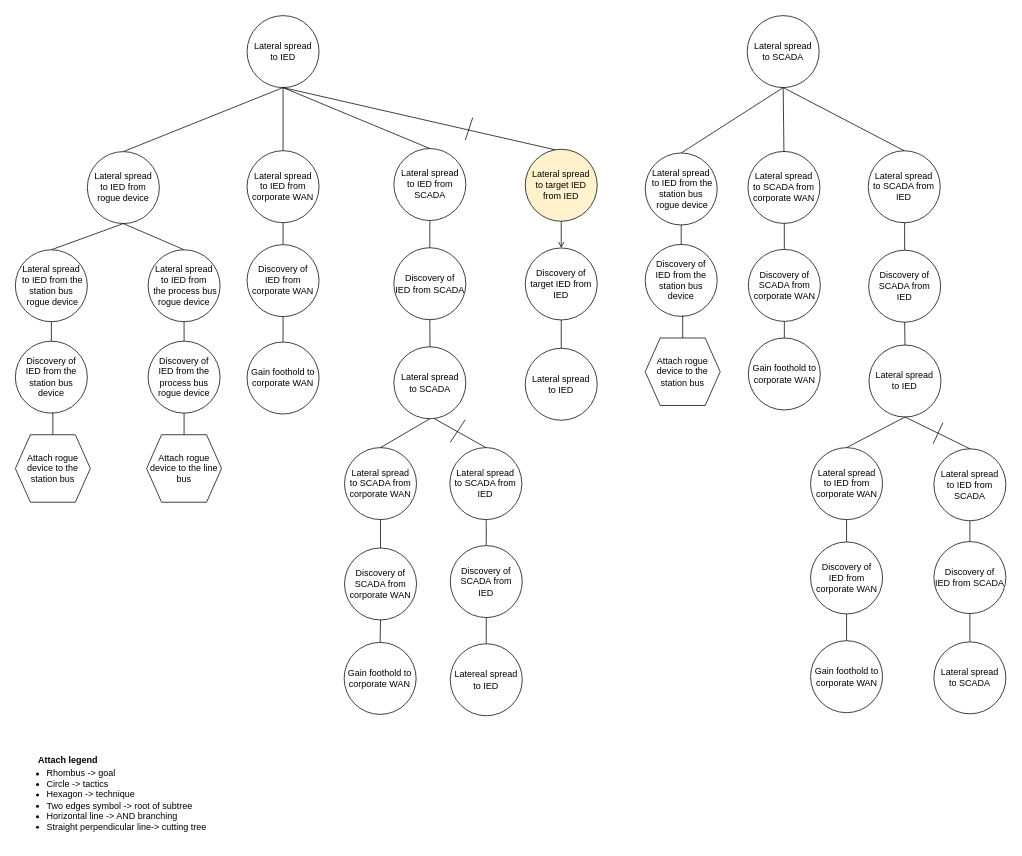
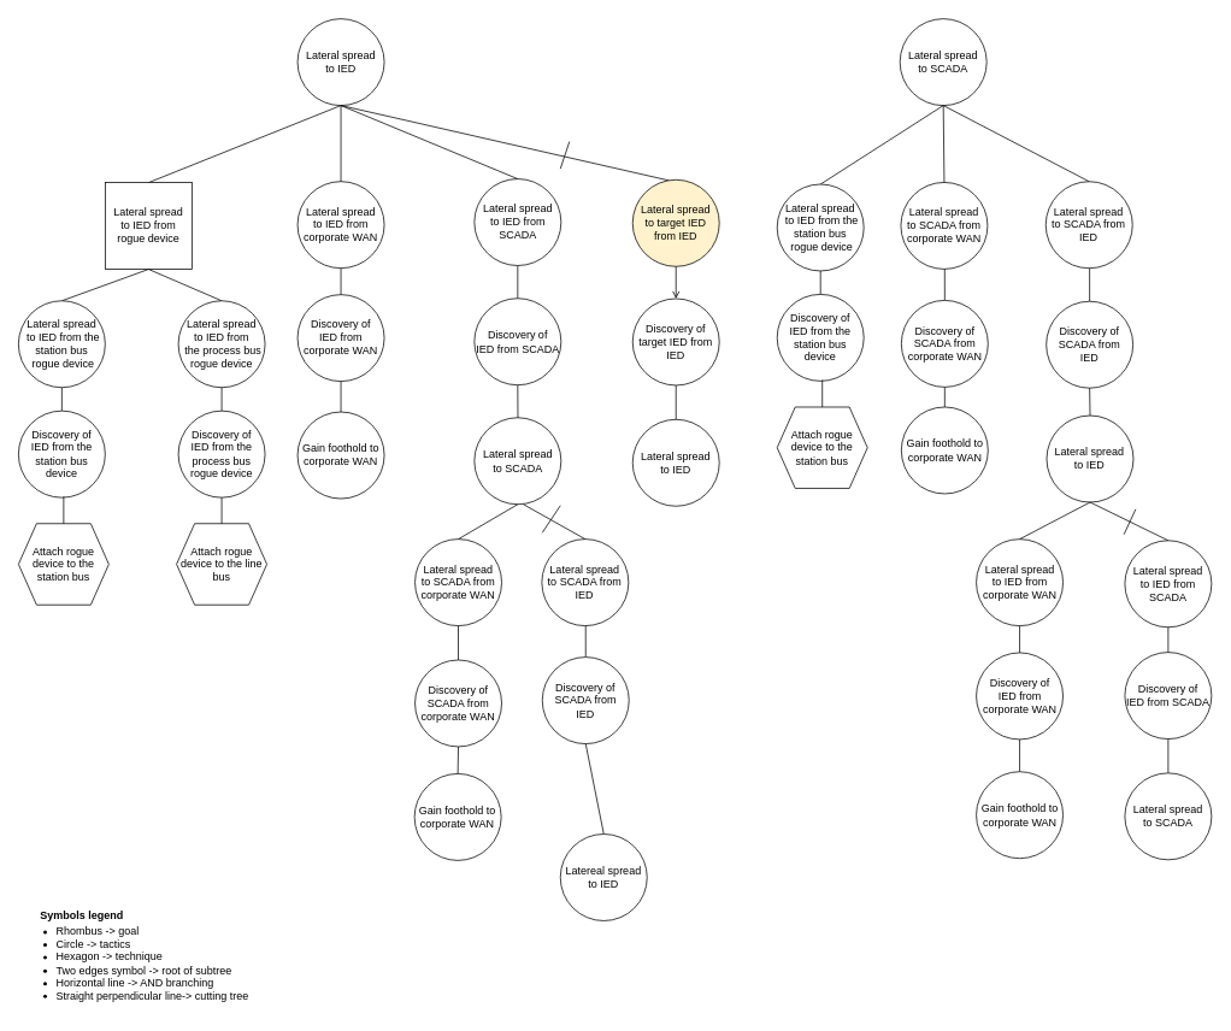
  <mxCell id="0" />
  <mxCell id="1" parent="0" />
- <mxCell id="2" value="&lt;font style=&quot;font-size: 12px&quot;&gt;Attach legend&lt;/font&gt;" style="text;strokeColor=none;fillColor=none;html=1;fontSize=24;fontStyle=1;verticalAlign=middle;align=center;" parent="1" vertex="1"><mxGeometry x="40" y="989" width="100" height="40" as="geometry" /></mxCell>
+ <mxCell id="2" value="&lt;font style=&quot;font-size: 12px&quot;&gt;Symbols legend&lt;/font&gt;" style="text;strokeColor=none;fillColor=none;html=1;fontSize=24;fontStyle=1;verticalAlign=middle;align=center;" parent="1" vertex="1"><mxGeometry x="40" y="989" width="100" height="40" as="geometry" /></mxCell>
  <mxCell id="3" value="&lt;ul&gt;&lt;li&gt;&lt;span&gt;Rhombus -&amp;gt; goal&lt;/span&gt;&lt;/li&gt;&lt;li&gt;&lt;span&gt;Circle -&amp;gt; tactics&lt;/span&gt;&lt;br&gt;&lt;/li&gt;&lt;li&gt;Hexagon -&amp;gt; technique&lt;/li&gt;&lt;li&gt;Two edges symbol -&amp;gt; root of subtree&lt;/li&gt;&lt;li&gt;Horizontal line -&amp;gt; AND branching&lt;/li&gt;&lt;li&gt;Straight perpendicular line-&amp;gt; cutting tree&lt;/li&gt;&lt;/ul&gt;" style="text;strokeColor=none;fillColor=none;html=1;whiteSpace=wrap;verticalAlign=middle;overflow=hidden;fontSize=12;" parent="1" vertex="1"><mxGeometry x="20" y="1009" width="260" height="110" as="geometry" /></mxCell>
  <mxCell id="4" value="" style="endArrow=none;html=1;rounded=0;exitX=0.5;exitY=0;exitDx=0;exitDy=0;" parent="1" source="6" target="5" edge="1"><mxGeometry width="50" height="50" relative="1" as="geometry"><mxPoint x="377.5" y="329.02" as="sourcePoint" /><mxPoint x="377.5" y="289.02" as="targetPoint" /><Array as="points" /></mxGeometry></mxCell>
  <mxCell id="5" value="Lateral spread&lt;br&gt;to IED from corporate WAN" style="ellipse;whiteSpace=wrap;html=1;aspect=fixed;" parent="1" vertex="1"><mxGeometry x="329" y="200.17" width="96" height="96" as="geometry" /></mxCell>
  <mxCell id="6" value="Discovery of &lt;br&gt;IED from corporate WAN" style="ellipse;whiteSpace=wrap;html=1;aspect=fixed;" parent="1" vertex="1"><mxGeometry x="329" y="325.46" width="96" height="96" as="geometry" /></mxCell>
  <mxCell id="7" value="" style="endArrow=none;html=1;rounded=0;entryX=0.5;entryY=1;entryDx=0;entryDy=0;" parent="1" source="8" target="6" edge="1"><mxGeometry width="50" height="50" relative="1" as="geometry"><mxPoint x="320" y="448.64" as="sourcePoint" /><mxPoint x="274.88" y="426.9" as="targetPoint" /><Array as="points" /></mxGeometry></mxCell>
  <mxCell id="8" value="Gain foothold to corporate WAN" style="ellipse;whiteSpace=wrap;html=1;aspect=fixed;" parent="1" vertex="1"><mxGeometry x="329" y="455.35" width="96" height="96" as="geometry" /></mxCell>
  <mxCell id="9" value="" style="endArrow=none;html=1;rounded=0;exitX=0.5;exitY=1;exitDx=0;exitDy=0;entryX=0.5;entryY=0;entryDx=0;entryDy=0;" parent="1" source="10" target="5" edge="1"><mxGeometry width="50" height="50" relative="1" as="geometry"><mxPoint x="421" y="107.5" as="sourcePoint" /><mxPoint x="419.5" y="138.56" as="targetPoint" /></mxGeometry></mxCell>
  <mxCell id="10" value="Lateral spread&lt;br&gt;to IED" style="ellipse;whiteSpace=wrap;html=1;aspect=fixed;" parent="1" vertex="1"><mxGeometry x="329" y="20.02" width="96" height="96" as="geometry" /></mxCell>
  <mxCell id="11" value="" style="endArrow=none;html=1;rounded=0;exitX=0.5;exitY=0;exitDx=0;exitDy=0;" parent="1" source="13" target="12" edge="1"><mxGeometry width="50" height="50" relative="1" as="geometry"><mxPoint x="573.26" y="324.14" as="sourcePoint" /><mxPoint x="573.26" y="284.14" as="targetPoint" /><Array as="points" /></mxGeometry></mxCell>
  <mxCell id="12" value="Lateral spread&lt;br&gt;to IED from SCADA" style="ellipse;whiteSpace=wrap;html=1;aspect=fixed;" parent="1" vertex="1"><mxGeometry x="524.76" y="197.29" width="96" height="96" as="geometry" /></mxCell>
  <mxCell id="13" value="Discovery of &lt;br&gt;IED from SCADA" style="ellipse;whiteSpace=wrap;html=1;aspect=fixed;" parent="1" vertex="1"><mxGeometry x="524.76" y="329.58" width="96" height="96" as="geometry" /></mxCell>
  <mxCell id="14" value="" style="endArrow=none;html=1;rounded=0;entryX=0.5;entryY=1;entryDx=0;entryDy=0;" parent="1" target="13" edge="1"><mxGeometry width="50" height="50" relative="1" as="geometry"><mxPoint x="573" y="471.95" as="sourcePoint" /><mxPoint x="412.76" y="748.85" as="targetPoint" /><Array as="points" /></mxGeometry></mxCell>
  <mxCell id="15" value="" style="endArrow=none;html=1;rounded=0;entryX=0.5;entryY=0;entryDx=0;entryDy=0;exitX=0.5;exitY=1;exitDx=0;exitDy=0;" parent="1" source="10" target="12" edge="1"><mxGeometry width="50" height="50" relative="1" as="geometry"><mxPoint x="479" y="181.95" as="sourcePoint" /><mxPoint x="595.26" y="172.56" as="targetPoint" /></mxGeometry></mxCell>
  <mxCell id="16" value="" style="endArrow=none;html=1;rounded=0;" parent="1" source="18" edge="1"><mxGeometry width="50" height="50" relative="1" as="geometry"><mxPoint x="506.97" y="731.18" as="sourcePoint" /><mxPoint x="506.97" y="691.18" as="targetPoint" /><Array as="points" /></mxGeometry></mxCell>
  <mxCell id="17" value="Lateral spread&lt;br&gt;to SCADA from corporate WAN" style="ellipse;whiteSpace=wrap;html=1;aspect=fixed;" parent="1" vertex="1"><mxGeometry x="459" y="596.15" width="96" height="96" as="geometry" /></mxCell>
  <mxCell id="18" value="Discovery of &lt;br&gt;SCADA from corporate WAN" style="ellipse;whiteSpace=wrap;html=1;aspect=fixed;" parent="1" vertex="1"><mxGeometry x="459" y="730.01" width="96" height="96" as="geometry" /></mxCell>
  <mxCell id="19" value="" style="endArrow=none;html=1;rounded=0;entryX=0.5;entryY=1;entryDx=0;entryDy=0;exitX=0.5;exitY=0;exitDx=0;exitDy=0;" parent="1" source="20" target="18" edge="1"><mxGeometry width="50" height="50" relative="1" as="geometry"><mxPoint x="504.22" y="857.06" as="sourcePoint" /><mxPoint x="401.97" y="829.06" as="targetPoint" /><Array as="points" /></mxGeometry></mxCell>
  <mxCell id="20" value="Gain foothold to corporate WAN" style="ellipse;whiteSpace=wrap;html=1;aspect=fixed;" parent="1" vertex="1"><mxGeometry x="458.47" y="855.95" width="96" height="96" as="geometry" /></mxCell>
  <mxCell id="21" value="" style="endArrow=none;html=1;rounded=0;" parent="1" source="23" edge="1"><mxGeometry width="50" height="50" relative="1" as="geometry"><mxPoint x="1045.5" y="332.99" as="sourcePoint" /><mxPoint x="1045.5" y="292.99" as="targetPoint" /><Array as="points" /></mxGeometry></mxCell>
  <mxCell id="22" value="Lateral spread&lt;br&gt;to SCADA from corporate WAN" style="ellipse;whiteSpace=wrap;html=1;aspect=fixed;" parent="1" vertex="1"><mxGeometry x="997" y="201.15" width="96" height="96" as="geometry" /></mxCell>
  <mxCell id="23" value="Discovery of &lt;br&gt;SCADA from corporate WAN" style="ellipse;whiteSpace=wrap;html=1;aspect=fixed;" parent="1" vertex="1"><mxGeometry x="997.53" y="331.82" width="96" height="96" as="geometry" /></mxCell>
  <mxCell id="24" value="" style="endArrow=none;html=1;rounded=0;entryX=0.5;entryY=1;entryDx=0;entryDy=0;exitX=0.5;exitY=0;exitDx=0;exitDy=0;" parent="1" source="25" target="23" edge="1"><mxGeometry width="50" height="50" relative="1" as="geometry"><mxPoint x="1042.75" y="458.87" as="sourcePoint" /><mxPoint x="940.5" y="430.87" as="targetPoint" /><Array as="points" /></mxGeometry></mxCell>
  <mxCell id="25" value="Gain foothold to corporate WAN" style="ellipse;whiteSpace=wrap;html=1;aspect=fixed;" parent="1" vertex="1"><mxGeometry x="997.53" y="449.95" width="96" height="96" as="geometry" /></mxCell>
  <mxCell id="26" value="Lateral spread&lt;br&gt;to SCADA" style="ellipse;whiteSpace=wrap;html=1;aspect=fixed;" parent="1" vertex="1"><mxGeometry x="996" y="20.02" width="96" height="96" as="geometry" /></mxCell>
  <mxCell id="27" value="" style="endArrow=none;html=1;rounded=0;entryX=0.5;entryY=0;entryDx=0;entryDy=0;exitX=0.5;exitY=1;exitDx=0;exitDy=0;" parent="1" source="26" target="22" edge="1"><mxGeometry width="50" height="50" relative="1" as="geometry"><mxPoint x="1076.53" y="140.31" as="sourcePoint" /><mxPoint x="1054.53" y="30.31" as="targetPoint" /></mxGeometry></mxCell>
  <mxCell id="28" value="" style="endArrow=none;html=1;rounded=0;" parent="1" source="30" edge="1"><mxGeometry width="50" height="50" relative="1" as="geometry"><mxPoint x="1205.97" y="315.08" as="sourcePoint" /><mxPoint x="1205.97" y="275.08" as="targetPoint" /><Array as="points" /></mxGeometry></mxCell>
  <mxCell id="29" value="Lateral spread&lt;br&gt;to SCADA from IED" style="ellipse;whiteSpace=wrap;html=1;aspect=fixed;" parent="1" vertex="1"><mxGeometry x="1157.47" y="200.24" width="96" height="96" as="geometry" /></mxCell>
  <mxCell id="30" value="Discovery of &lt;br&gt;SCADA from &lt;br&gt;IED" style="ellipse;whiteSpace=wrap;html=1;aspect=fixed;" parent="1" vertex="1"><mxGeometry x="1158" y="332.91" width="96" height="96" as="geometry" /></mxCell>
  <mxCell id="31" value="" style="endArrow=none;html=1;rounded=0;entryX=0.5;entryY=0;entryDx=0;entryDy=0;exitX=0.5;exitY=1;exitDx=0;exitDy=0;" parent="1" source="26" target="29" edge="1"><mxGeometry width="50" height="50" relative="1" as="geometry"><mxPoint x="1194.53" y="113.77" as="sourcePoint" /><mxPoint x="1204.53" y="27.31" as="targetPoint" /></mxGeometry></mxCell>
  <mxCell id="32" value="" style="endArrow=none;html=1;rounded=0;entryX=0.5;entryY=1;entryDx=0;entryDy=0;" parent="1" source="46" target="30" edge="1"><mxGeometry width="50" height="50" relative="1" as="geometry"><mxPoint x="1167" y="439" as="sourcePoint" /><mxPoint x="1247" y="424.76" as="targetPoint" /><Array as="points" /></mxGeometry></mxCell>
  <mxCell id="33" value="Discovery of &lt;br&gt;IED from corporate WAN" style="ellipse;whiteSpace=wrap;html=1;aspect=fixed;" parent="1" vertex="1"><mxGeometry x="1080.53" y="721.97" width="96" height="96" as="geometry" /></mxCell>
  <mxCell id="34" value="" style="endArrow=none;html=1;rounded=0;entryX=0.5;entryY=1;entryDx=0;entryDy=0;exitX=0.5;exitY=0;exitDx=0;exitDy=0;" parent="1" source="35" target="33" edge="1"><mxGeometry width="50" height="50" relative="1" as="geometry"><mxPoint x="1127.22" y="853.79" as="sourcePoint" /><mxPoint x="1024.97" y="825.79" as="targetPoint" /><Array as="points" /></mxGeometry></mxCell>
  <mxCell id="35" value="Gain foothold to corporate WAN" style="ellipse;whiteSpace=wrap;html=1;aspect=fixed;" parent="1" vertex="1"><mxGeometry x="1080.53" y="853.69" width="96" height="96" as="geometry" /></mxCell>
  <mxCell id="36" value="Lateral spread to&amp;nbsp;IED from corporate WAN" style="ellipse;whiteSpace=wrap;html=1;aspect=fixed;" parent="1" vertex="1"><mxGeometry x="1080.53" y="596.2" width="96" height="96" as="geometry" /></mxCell>
  <mxCell id="37" value="" style="endArrow=none;html=1;rounded=0;entryX=0.5;entryY=1;entryDx=0;entryDy=0;exitX=0.5;exitY=0;exitDx=0;exitDy=0;" parent="1" source="33" target="36" edge="1"><mxGeometry width="50" height="50" relative="1" as="geometry"><mxPoint x="1138.53" y="597.84" as="sourcePoint" /><mxPoint x="1138.53" y="568.26" as="targetPoint" /><Array as="points" /></mxGeometry></mxCell>
  <mxCell id="38" value="Lateral spread&lt;br&gt;to SCADA" style="ellipse;whiteSpace=wrap;html=1;aspect=fixed;" parent="1" vertex="1"><mxGeometry x="524.76" y="461.68" width="96" height="96" as="geometry" /></mxCell>
  <mxCell id="39" value="" style="endArrow=none;html=1;rounded=0;entryX=0.5;entryY=1;entryDx=0;entryDy=0;exitX=0.5;exitY=0;exitDx=0;exitDy=0;" parent="1" source="17" target="38" edge="1"><mxGeometry width="50" height="50" relative="1" as="geometry"><mxPoint x="516.53" y="769.03" as="sourcePoint" /><mxPoint x="507" y="557.68" as="targetPoint" /><Array as="points" /></mxGeometry></mxCell>
  <mxCell id="40" value="" style="endArrow=none;html=1;rounded=0;" parent="1" source="42" edge="1"><mxGeometry width="50" height="50" relative="1" as="geometry"><mxPoint x="647.97" y="727.99" as="sourcePoint" /><mxPoint x="647.97" y="687.99" as="targetPoint" /><Array as="points" /></mxGeometry></mxCell>
  <mxCell id="41" value="Lateral spread&lt;br&gt;to SCADA from IED" style="ellipse;whiteSpace=wrap;html=1;aspect=fixed;" parent="1" vertex="1"><mxGeometry x="599.47" y="596.15" width="96" height="96" as="geometry" /></mxCell>
  <mxCell id="42" value="Discovery of &lt;br&gt;SCADA from &lt;br&gt;IED" style="ellipse;whiteSpace=wrap;html=1;aspect=fixed;" parent="1" vertex="1"><mxGeometry x="600" y="726.82" width="96" height="96" as="geometry" /></mxCell>
  <mxCell id="43" value="" style="endArrow=none;html=1;rounded=0;entryX=0.5;entryY=0;entryDx=0;entryDy=0;exitX=0.5;exitY=1;exitDx=0;exitDy=0;" parent="1" target="41" edge="1"><mxGeometry width="50" height="50" relative="1" as="geometry"><mxPoint x="579" y="557.68" as="sourcePoint" /><mxPoint x="659" y="474.97" as="targetPoint" /></mxGeometry></mxCell>
  <mxCell id="44" value="" style="endArrow=none;html=1;rounded=0;entryX=0.5;entryY=1;entryDx=0;entryDy=0;exitX=0.5;exitY=0;exitDx=0;exitDy=0;" parent="1" source="45" target="42" edge="1"><mxGeometry width="50" height="50" relative="1" as="geometry"><mxPoint x="609" y="847.67" as="sourcePoint" /><mxPoint x="689" y="837.67" as="targetPoint" /><Array as="points" /></mxGeometry></mxCell>
- <mxCell id="45" value="Latereal spread to&amp;nbsp;IED" style="ellipse;whiteSpace=wrap;html=1;aspect=fixed;" parent="1" vertex="1"><mxGeometry x="600" y="857.76" width="96" height="96" as="geometry" /></mxCell>
+ <mxCell id="45" value="Latereal spread to&amp;nbsp;IED" style="ellipse;whiteSpace=wrap;html=1;aspect=fixed;" parent="1" vertex="1"><mxGeometry x="620" y="922.76" width="96" height="96" as="geometry" /></mxCell>
  <mxCell id="46" value="Lateral spread to&amp;nbsp;IED" style="ellipse;whiteSpace=wrap;html=1;aspect=fixed;" parent="1" vertex="1"><mxGeometry x="1158.47" y="459.35" width="96" height="96" as="geometry" /></mxCell>
  <mxCell id="47" value="" style="endArrow=none;html=1;rounded=0;entryX=0.5;entryY=1;entryDx=0;entryDy=0;exitX=0.5;exitY=0;exitDx=0;exitDy=0;" parent="1" source="36" target="46" edge="1"><mxGeometry width="50" height="50" relative="1" as="geometry"><mxPoint x="715" y="603.2" as="sourcePoint" /><mxPoint x="780.76" y="564.73" as="targetPoint" /><Array as="points" /></mxGeometry></mxCell>
  <mxCell id="48" value="Discovery of&lt;br&gt;IED from SCADA" style="ellipse;whiteSpace=wrap;html=1;aspect=fixed;" parent="1" vertex="1"><mxGeometry x="1245" y="721.49" width="96" height="96" as="geometry" /></mxCell>
  <mxCell id="49" value="" style="endArrow=none;html=1;rounded=0;entryX=0.5;entryY=1;entryDx=0;entryDy=0;exitX=0.5;exitY=0;exitDx=0;exitDy=0;" parent="1" source="50" target="48" edge="1"><mxGeometry width="50" height="50" relative="1" as="geometry"><mxPoint x="1291.69" y="853.31" as="sourcePoint" /><mxPoint x="1189.44" y="825.31" as="targetPoint" /><Array as="points" /></mxGeometry></mxCell>
  <mxCell id="50" value="Lateral spread&lt;br&gt;to SCADA" style="ellipse;whiteSpace=wrap;html=1;aspect=fixed;" parent="1" vertex="1"><mxGeometry x="1245" y="855.21" width="96" height="96" as="geometry" /></mxCell>
  <mxCell id="51" value="Lateral spread&lt;br&gt;to IED from SCADA" style="ellipse;whiteSpace=wrap;html=1;aspect=fixed;" parent="1" vertex="1"><mxGeometry x="1245" y="597.72" width="96" height="96" as="geometry" /></mxCell>
  <mxCell id="52" value="" style="endArrow=none;html=1;rounded=0;entryX=0.5;entryY=1;entryDx=0;entryDy=0;exitX=0.5;exitY=0;exitDx=0;exitDy=0;" parent="1" source="48" target="51" edge="1"><mxGeometry width="50" height="50" relative="1" as="geometry"><mxPoint x="1303" y="597.36" as="sourcePoint" /><mxPoint x="1303" y="567.78" as="targetPoint" /><Array as="points" /></mxGeometry></mxCell>
  <mxCell id="53" value="" style="endArrow=none;html=1;rounded=0;entryX=0.5;entryY=1;entryDx=0;entryDy=0;exitX=0.5;exitY=0;exitDx=0;exitDy=0;" parent="1" source="51" target="46" edge="1"><mxGeometry width="50" height="50" relative="1" as="geometry"><mxPoint x="1134.53" y="603.2" as="sourcePoint" /><mxPoint x="1215" y="545" as="targetPoint" /><Array as="points" /></mxGeometry></mxCell>
  <mxCell id="54" value="" style="endArrow=none;html=1;rounded=0;" parent="1" edge="1"><mxGeometry width="50" height="50" relative="1" as="geometry"><mxPoint x="600" y="589" as="sourcePoint" /><mxPoint x="620" y="559" as="targetPoint" /></mxGeometry></mxCell>
  <mxCell id="55" value="" style="endArrow=none;html=1;rounded=0;exitX=0.5;exitY=1;exitDx=0;exitDy=0;" parent="1" source="10" edge="1"><mxGeometry width="50" height="50" relative="1" as="geometry"><mxPoint x="477" y="127.95" as="sourcePoint" /><mxPoint x="740" y="199" as="targetPoint" /></mxGeometry></mxCell>
  <mxCell id="56" value="Lateral spread&lt;br&gt;to target IED from IED" style="ellipse;whiteSpace=wrap;html=1;aspect=fixed;fillColor=#fff2cc;" parent="1" vertex="1"><mxGeometry x="700" y="198.29" width="96" height="96" as="geometry" /></mxCell>
  <mxCell id="57" value="" style="endArrow=open;html=1;rounded=0;exitX=0.5;exitY=1;exitDx=0;exitDy=0;" parent="1" source="56" target="58" edge="1"><mxGeometry width="50" height="50" relative="1" as="geometry"><mxPoint x="592.76" y="340.58" as="sourcePoint" /><mxPoint x="690" y="329" as="targetPoint" /><Array as="points" /></mxGeometry></mxCell>
  <mxCell id="58" value="Discovery of target IED from IED" style="ellipse;whiteSpace=wrap;html=1;aspect=fixed;" parent="1" vertex="1"><mxGeometry x="700" y="329.91" width="96" height="96" as="geometry" /></mxCell>
  <mxCell id="59" value="Lateral spread&lt;br&gt;to IED" style="ellipse;whiteSpace=wrap;html=1;aspect=fixed;" parent="1" vertex="1"><mxGeometry x="700" y="463.68" width="96" height="96" as="geometry" /></mxCell>
  <mxCell id="60" value="" style="endArrow=none;html=1;rounded=0;exitX=0.5;exitY=1;exitDx=0;exitDy=0;" parent="1" source="58" target="59" edge="1"><mxGeometry width="50" height="50" relative="1" as="geometry"><mxPoint x="670" y="449" as="sourcePoint" /><mxPoint x="758" y="337.91" as="targetPoint" /><Array as="points" /></mxGeometry></mxCell>
  <mxCell id="61" value="" style="endArrow=none;html=1;rounded=0;" parent="1" edge="1"><mxGeometry width="50" height="50" relative="1" as="geometry"><mxPoint x="620" y="186" as="sourcePoint" /><mxPoint x="630" y="156" as="targetPoint" /></mxGeometry></mxCell>
  <mxCell id="62" value="" style="endArrow=none;html=1;rounded=0;" parent="1" edge="1"><mxGeometry width="50" height="50" relative="1" as="geometry"><mxPoint x="1244" y="591" as="sourcePoint" /><mxPoint x="1257" y="563" as="targetPoint" /></mxGeometry></mxCell>
  <mxCell id="63" value="" style="endArrow=none;html=1;rounded=0;entryX=0.5;entryY=0;entryDx=0;entryDy=0;exitX=0.5;exitY=1;exitDx=0;exitDy=0;" parent="1" source="10" target="64" edge="1"><mxGeometry width="50" height="50" relative="1" as="geometry"><mxPoint x="370" y="118" as="sourcePoint" /><mxPoint x="146" y="203" as="targetPoint" /></mxGeometry></mxCell>
- <mxCell id="64" value="Lateral spread &lt;br&gt;to IED from rogue device" style="ellipse;whiteSpace=wrap;html=1;aspect=fixed;" parent="1" vertex="1"><mxGeometry x="116" y="201.37" width="96" height="96" as="geometry" /></mxCell>
+ <mxCell id="64" value="Lateral spread &lt;br&gt;to IED from rogue device" style="whiteSpace=wrap;html=1;aspect=fixed;rounded=0;" parent="1" vertex="1"><mxGeometry x="116" y="201.37" width="96" height="96" as="geometry" /></mxCell>
  <mxCell id="65" value="" style="endArrow=none;html=1;rounded=0;exitX=0.5;exitY=0;exitDx=0;exitDy=0;entryX=0.5;entryY=1;entryDx=0;entryDy=0;" parent="1" source="66" target="64" edge="1"><mxGeometry width="50" height="50" relative="1" as="geometry"><mxPoint x="68.5" y="335.85" as="sourcePoint" /><mxPoint x="68" y="303" as="targetPoint" /><Array as="points" /></mxGeometry></mxCell>
  <mxCell id="66" value="Lateral spread&lt;br&gt;&amp;nbsp;to IED from the station bus&lt;br&gt;&amp;nbsp;rogue device" style="ellipse;whiteSpace=wrap;html=1;aspect=fixed;" parent="1" vertex="1"><mxGeometry x="20" y="332.29" width="96" height="96" as="geometry" /></mxCell>
  <mxCell id="67" value="" style="endArrow=none;html=1;rounded=0;entryX=0.5;entryY=1;entryDx=0;entryDy=0;" parent="1" source="68" target="66" edge="1"><mxGeometry width="50" height="50" relative="1" as="geometry"><mxPoint x="11" y="451.47" as="sourcePoint" /><mxPoint x="-34.12" y="429.73" as="targetPoint" /><Array as="points" /></mxGeometry></mxCell>
  <mxCell id="68" value="Discovery of &lt;br&gt;IED from the station bus device" style="ellipse;whiteSpace=wrap;html=1;aspect=fixed;" parent="1" vertex="1"><mxGeometry x="20" y="454.18" width="96" height="96" as="geometry" /></mxCell>
  <mxCell id="69" value="" style="endArrow=none;html=1;rounded=0;exitX=0.5;exitY=0;exitDx=0;exitDy=0;entryX=0.5;entryY=1;entryDx=0;entryDy=0;" parent="1" source="70" target="64" edge="1"><mxGeometry width="50" height="50" relative="1" as="geometry"><mxPoint x="243.5" y="335.85" as="sourcePoint" /><mxPoint x="243" y="303" as="targetPoint" /><Array as="points" /></mxGeometry></mxCell>
  <mxCell id="70" value="Lateral spread &lt;br&gt;to IED from&lt;br&gt;&amp;nbsp;the process bus rogue device" style="ellipse;whiteSpace=wrap;html=1;aspect=fixed;" parent="1" vertex="1"><mxGeometry x="197" y="332.29" width="96" height="96" as="geometry" /></mxCell>
  <mxCell id="71" value="" style="endArrow=none;html=1;rounded=0;entryX=0.5;entryY=1;entryDx=0;entryDy=0;" parent="1" source="72" target="70" edge="1"><mxGeometry width="50" height="50" relative="1" as="geometry"><mxPoint x="188" y="451.47" as="sourcePoint" /><mxPoint x="142.88" y="429.73" as="targetPoint" /><Array as="points" /></mxGeometry></mxCell>
  <mxCell id="72" value="Discovery of &lt;br&gt;IED from the&lt;br&gt;process bus rogue device" style="ellipse;whiteSpace=wrap;html=1;aspect=fixed;" parent="1" vertex="1"><mxGeometry x="197" y="454.18" width="96" height="96" as="geometry" /></mxCell>
  <mxCell id="73" value="Attach rogue device to the station bus" style="shape=hexagon;perimeter=hexagonPerimeter2;whiteSpace=wrap;html=1;fixedSize=1;" parent="1" vertex="1"><mxGeometry x="20" y="579" width="100" height="90" as="geometry" /></mxCell>
  <mxCell id="74" value="Attach rogue device to the line bus" style="shape=hexagon;perimeter=hexagonPerimeter2;whiteSpace=wrap;html=1;fixedSize=1;" parent="1" vertex="1"><mxGeometry x="195" y="579" width="100" height="90" as="geometry" /></mxCell>
  <mxCell id="75" value="" style="endArrow=none;html=1;rounded=0;" parent="1" source="73" edge="1"><mxGeometry width="50" height="50" relative="1" as="geometry"><mxPoint x="78" y="342.29" as="sourcePoint" /><mxPoint x="70" y="549" as="targetPoint" /><Array as="points" /></mxGeometry></mxCell>
  <mxCell id="76" value="" style="endArrow=none;html=1;rounded=0;entryX=0.5;entryY=1;entryDx=0;entryDy=0;exitX=0.5;exitY=0;exitDx=0;exitDy=0;" parent="1" source="74" target="72" edge="1"><mxGeometry width="50" height="50" relative="1" as="geometry"><mxPoint x="82" y="589" as="sourcePoint" /><mxPoint x="82" y="559" as="targetPoint" /><Array as="points" /></mxGeometry></mxCell>
  <mxCell id="77" value="" style="endArrow=none;html=1;rounded=0;entryX=0.5;entryY=0;entryDx=0;entryDy=0;exitX=0.5;exitY=1;exitDx=0;exitDy=0;" parent="1" source="26" target="78" edge="1"><mxGeometry width="50" height="50" relative="1" as="geometry"><mxPoint x="950" y="109" as="sourcePoint" /><mxPoint x="908" y="200.59" as="targetPoint" /></mxGeometry></mxCell>
  <mxCell id="78" value="Lateral spread&lt;br&gt;&amp;nbsp;to IED from the station bus&lt;br&gt;&amp;nbsp;rogue device" style="ellipse;whiteSpace=wrap;html=1;aspect=fixed;" parent="1" vertex="1"><mxGeometry x="860" y="203.24" width="96" height="96" as="geometry" /></mxCell>
  <mxCell id="79" value="" style="endArrow=none;html=1;rounded=0;entryX=0.5;entryY=1;entryDx=0;entryDy=0;" parent="1" source="80" target="78" edge="1"><mxGeometry width="50" height="50" relative="1" as="geometry"><mxPoint x="851" y="322.42" as="sourcePoint" /><mxPoint x="805.88" y="300.68" as="targetPoint" /><Array as="points" /></mxGeometry></mxCell>
  <mxCell id="80" value="Discovery of &lt;br&gt;IED from the station bus device" style="ellipse;whiteSpace=wrap;html=1;aspect=fixed;" parent="1" vertex="1"><mxGeometry x="860" y="325.13" width="96" height="96" as="geometry" /></mxCell>
  <mxCell id="81" value="Attach rogue device to the station bus" style="shape=hexagon;perimeter=hexagonPerimeter2;whiteSpace=wrap;html=1;fixedSize=1;" parent="1" vertex="1"><mxGeometry x="860" y="449.95" width="100" height="90" as="geometry" /></mxCell>
  <mxCell id="82" value="" style="endArrow=none;html=1;rounded=0;" parent="1" source="81" edge="1"><mxGeometry width="50" height="50" relative="1" as="geometry"><mxPoint x="918" y="213.24" as="sourcePoint" /><mxPoint x="910" y="419.95" as="targetPoint" /><Array as="points" /></mxGeometry></mxCell>
